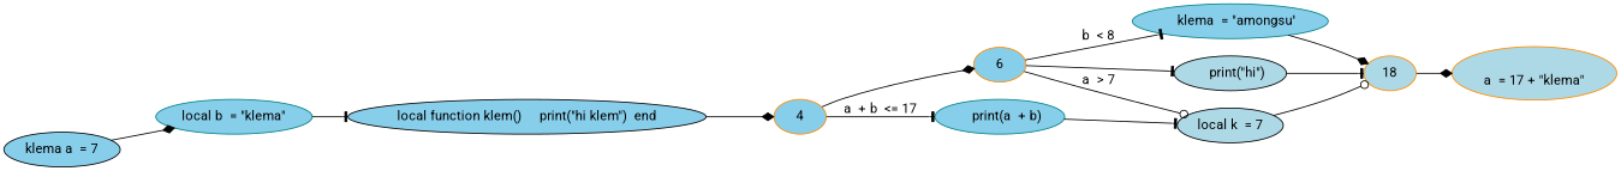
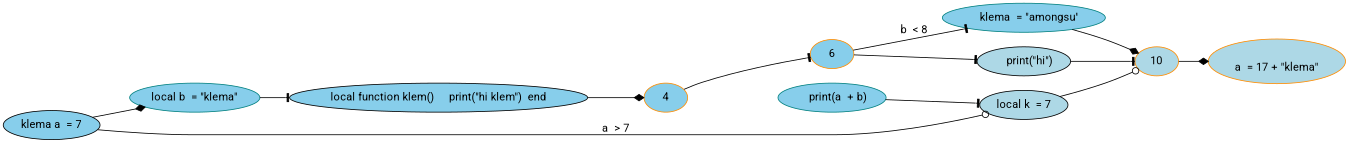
  digraph {
    fontname=Roboto
    rankdir=LR
    node [color=black fillcolor=skyblue fontname=Roboto style=filled]
    edge [arrowhead=tee fontname=Roboto]
    n1 [label="klema a  = 7"]
    n2 [color=teal label="local b  = \"klema\"\l"]
    n3 [label="local function klem()     print(\"hi klem\")  end"]
    4 [color=darkorange]
    n5 [color=teal label="    print(a  + b)"]
    6 [color=darkorange]
    n7 [fillcolor=lightblue label="local k  = 7"]
    n8 [color=teal label="    klema  = \"amongsu\"\l"]
    n9 [fillcolor=lightblue label="    print(\"hi\")"]
-   10 [color=darkorange fillcolor=lightblue label=18]
+   10 [color=darkorange fillcolor=lightblue]
    n11 [color=darkorange fillcolor=lightblue label="\la  = 17 + \"klema\"\l"]
    n1 -> n2 [arrowhead=diamond]
    n2 -> n3
    n3 -> 4 [arrowhead=diamond]
-   4 -> n5 [label="a  + b  <= 17"]
-   4 -> 6 [arrowhead=diamond]
+   4 -> 6
    n5 -> n7
-   6 -> n7 [arrowhead=odot label="a  > 7"]
+   n1 -> n7 [arrowhead=odot label="a  > 7"]
    6 -> n8 [label="b  < 8"]
    6 -> n9
    n7 -> 10 [arrowhead=odot]
    n8 -> 10 [arrowhead=diamond]
    n9 -> 10
    10 -> n11 [arrowhead=diamond]
  }
